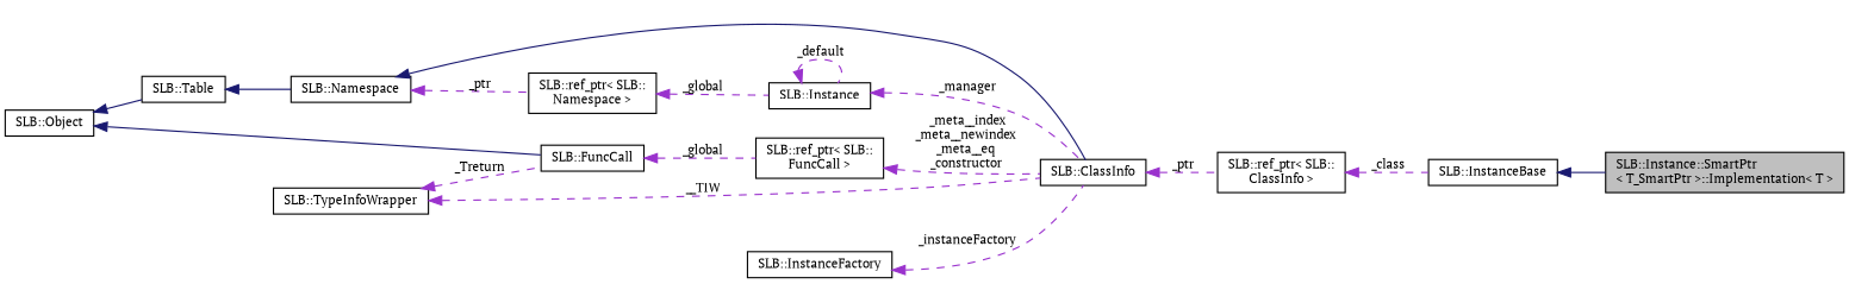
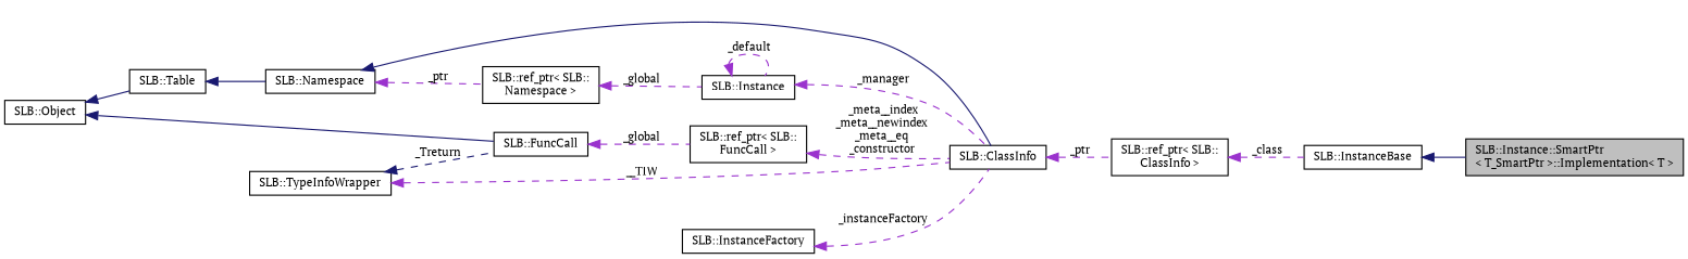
  digraph {
    fontname="PT Serif"
    rankdir=LR
    node [color=black fillcolor=white fontname="PT Serif" fontsize=10 shape=record style=filled]
    edge [color=darkorchid3 dir=back fontname="PT Serif" fontsize=10 labelfontname=Helvetica labelfontsize=10 style=dashed]
    n1 [fillcolor=grey75 fontcolor=black height=0.2 label="SLB::Instance::SmartPtr\l\< T_SmartPtr \>::Implementation\< T \>" width=0.4]
    n2 [height=0.2 label="SLB::InstanceBase" width=0.4]
    n3 [height=0.2 label="SLB::ref_ptr\< SLB::\lClassInfo \>" width=0.4]
    n4 [height=0.2 label="SLB::ClassInfo" width=0.4]
    n5 [height=0.2 label="SLB::Namespace" width=0.4]
    n6 [height=0.2 label="SLB::ref_ptr\< SLB::\lNamespace \>" width=0.4]
    n7 [height=0.2 label="SLB::Instance" width=0.4]
    n8 [height=0.2 label="SLB::Table" width=0.4]
    n9 [height=0.2 label="SLB::Object" width=0.4]
    n10 [height=0.2 label="SLB::FuncCall" width=0.4]
    n11 [height=0.2 label="SLB::ref_ptr\< SLB::\lFuncCall \>" width=0.4]
    n12 [height=0.2 label="SLB::TypeInfoWrapper" width=0.4]
    n13 [height=0.2 label="SLB::InstanceFactory" width=0.4]
    n2 -> n1 [color=midnightblue style=solid]
    n3 -> n2 [label=" _class"]
    n4 -> n3 [label=" _ptr"]
    n5 -> n4 [color=midnightblue style=solid]
    n5 -> n6 [label=" _ptr"]
    n6 -> n7 [label=" _global"]
    n7 -> n4 [label=" _manager"]
    n7 -> n7 [label=" _default"]
    n8 -> n5 [color=midnightblue style=solid]
    n9 -> n8 [color=midnightblue style=solid]
    n9 -> n10 [color=midnightblue style=solid]
    n10 -> n11 [label=" _global"]
    n11 -> n4 [label=" _meta__index\n_meta__newindex\n_meta__eq\n_constructor"]
    n12 -> n4 [label=" __TIW"]
-   n12 -> n10 [label=" _Treturn"]
+   n12 -> n10 [color=midnightblue label=" _Treturn"]
    n13 -> n4 [label=" _instanceFactory"]
  }
